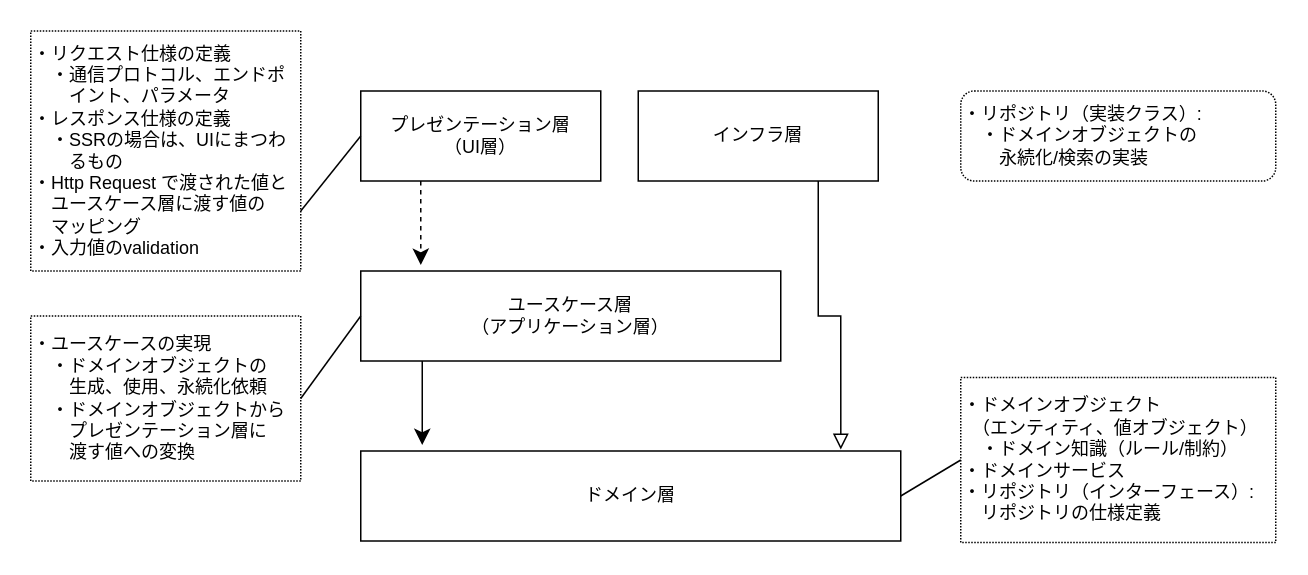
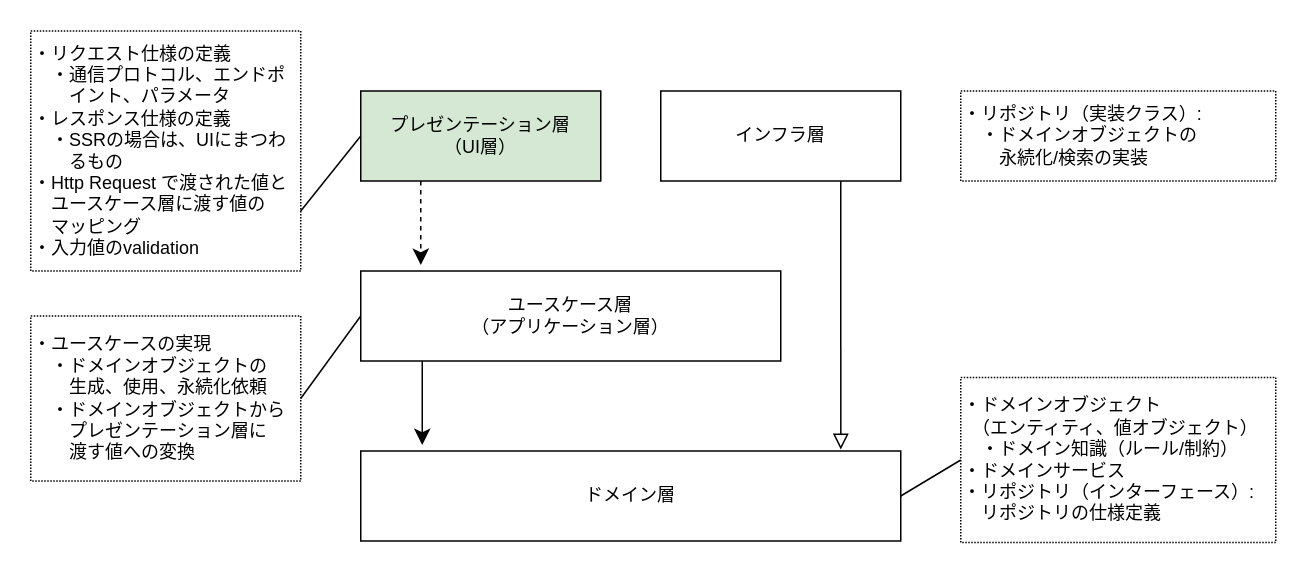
  <mxCell id="0" />
  <mxCell id="1" parent="0" />
  <mxCell id="2" style="edgeStyle=orthogonalEdgeStyle;rounded=0;orthogonalLoop=1;jettySize=auto;html=1;exitX=0.25;exitY=1;exitDx=0;exitDy=0;entryX=0.143;entryY=-0.067;entryDx=0;entryDy=0;entryPerimeter=0;endSize=8;startSize=8;dashed=1;" parent="1" source="3" target="6" edge="1"><mxGeometry relative="1" as="geometry" /></mxCell>
- <mxCell id="3" value="プレゼンテーション層&lt;br&gt;（UI層）" style="rounded=0;whiteSpace=wrap;html=1;" parent="1" vertex="1"><mxGeometry x="240" y="60" width="160" height="60" as="geometry" /></mxCell>
+ <mxCell id="3" value="プレゼンテーション層&lt;br&gt;（UI層）" style="rounded=0;whiteSpace=wrap;html=1;fillColor=#d5e8d4;" parent="1" vertex="1"><mxGeometry x="240" y="60" width="160" height="60" as="geometry" /></mxCell>
  <mxCell id="4" style="edgeStyle=orthogonalEdgeStyle;rounded=0;orthogonalLoop=1;jettySize=auto;html=1;exitX=0.75;exitY=1;exitDx=0;exitDy=0;entryX=0.889;entryY=-0.017;entryDx=0;entryDy=0;entryPerimeter=0;startSize=8;endArrow=block;endFill=0;endSize=8;" parent="1" source="5" target="7" edge="1"><mxGeometry relative="1" as="geometry" /></mxCell>
- <mxCell id="5" value="インフラ層" style="rounded=0;whiteSpace=wrap;html=1;" parent="1" vertex="1"><mxGeometry x="425" y="60" width="160" height="60" as="geometry" /></mxCell>
+ <mxCell id="5" value="インフラ層" style="rounded=0;whiteSpace=wrap;html=1;" parent="1" vertex="1"><mxGeometry x="440" y="60" width="160" height="60" as="geometry" /></mxCell>
  <mxCell id="6" value="ユースケース層&lt;br&gt;（アプリケーション層）" style="rounded=0;whiteSpace=wrap;html=1;" parent="1" vertex="1"><mxGeometry x="240" y="180" width="280" height="60" as="geometry" /></mxCell>
  <mxCell id="7" value="ドメイン層" style="rounded=0;whiteSpace=wrap;html=1;" parent="1" vertex="1"><mxGeometry x="240" y="300" width="360" height="60" as="geometry" /></mxCell>
  <mxCell id="8" style="edgeStyle=orthogonalEdgeStyle;rounded=0;orthogonalLoop=1;jettySize=auto;html=1;exitX=0.25;exitY=1;exitDx=0;exitDy=0;entryX=0.143;entryY=-0.067;entryDx=0;entryDy=0;entryPerimeter=0;endSize=8;startSize=8;" parent="1" edge="1"><mxGeometry relative="1" as="geometry"><mxPoint x="281" y="240" as="sourcePoint" /><mxPoint x="281" y="296" as="targetPoint" /></mxGeometry></mxCell>
  <mxCell id="9" value="&lt;span&gt;・リクエスト仕様の定義&lt;br&gt;　・通信プロトコル、エンドポ&lt;br&gt;　　イント、パラメータ&lt;br&gt;・レスポンス仕様の定義&lt;br&gt;&lt;/span&gt;　・SSRの場合は、UIにまつわ&lt;br&gt;　　るもの&lt;br&gt;&lt;span&gt;・Http Request で渡された値と&lt;br&gt;　ユースケース層に渡す値の&lt;br&gt;　マッピング&lt;/span&gt;&lt;br&gt;&lt;span&gt;・入力値のvalidation&lt;/span&gt;" style="rounded=0;whiteSpace=wrap;html=1;dashed=1;align=left;dashPattern=1 1;" parent="1" vertex="1"><mxGeometry x="20" y="20" width="180" height="160" as="geometry" /></mxCell>
- <mxCell id="10" value="・リポジトリ（実装クラス）:&lt;br&gt;　・ドメインオブジェクトの&lt;br&gt;　　永続化/検索の実装" style="whiteSpace=wrap;html=1;dashed=1;align=left;dashPattern=1 1;rounded=1;" parent="1" vertex="1"><mxGeometry x="640" y="60" width="210" height="60" as="geometry" /></mxCell>
+ <mxCell id="10" value="・リポジトリ（実装クラス）:&lt;br&gt;　・ドメインオブジェクトの&lt;br&gt;　　永続化/検索の実装" style="rounded=0;whiteSpace=wrap;html=1;dashed=1;align=left;dashPattern=1 1;" parent="1" vertex="1"><mxGeometry x="640" y="60" width="210" height="60" as="geometry" /></mxCell>
  <mxCell id="11" value="&lt;span&gt;・ユースケースの実現&lt;/span&gt;&lt;br&gt;&lt;span&gt;　・ドメインオブジェクトの&lt;br&gt;　　生成、使用、永続化依頼&lt;br&gt;　・ドメインオブジェクトから&lt;br&gt;　　プレゼンテーション層に&lt;br&gt;　　渡す値への変換&lt;br&gt;&lt;/span&gt;" style="rounded=0;whiteSpace=wrap;html=1;dashed=1;align=left;dashPattern=1 1;" parent="1" vertex="1"><mxGeometry x="20" y="210" width="180" height="110" as="geometry" /></mxCell>
  <mxCell id="12" value="&lt;span&gt;・ドメインオブジェクト&lt;br&gt;&lt;/span&gt;&lt;span&gt;　（エンティティ、値オブジェクト）&lt;br&gt;　・ドメイン知識（ルール/制約）&lt;br&gt;・ドメインサービス&lt;br&gt;・リポジトリ（インターフェース）:&lt;br&gt;　リポジトリの仕様定義&lt;br&gt;&lt;/span&gt;" style="rounded=0;whiteSpace=wrap;html=1;dashed=1;align=left;dashPattern=1 1;" parent="1" vertex="1"><mxGeometry x="640" y="251" width="210" height="110" as="geometry" /></mxCell>
  <mxCell id="13" value="" style="endArrow=none;html=1;exitX=1;exitY=0.75;exitDx=0;exitDy=0;entryX=0;entryY=0.5;entryDx=0;entryDy=0;" parent="1" source="9" target="3" edge="1"><mxGeometry width="50" height="50" relative="1" as="geometry"><mxPoint x="210" y="170" as="sourcePoint" /><mxPoint x="260" y="120" as="targetPoint" /></mxGeometry></mxCell>
  <mxCell id="14" value="" style="endArrow=none;html=1;exitX=1;exitY=0.5;exitDx=0;exitDy=0;entryX=0;entryY=0.5;entryDx=0;entryDy=0;" parent="1" source="11" target="6" edge="1"><mxGeometry width="50" height="50" relative="1" as="geometry"><mxPoint x="210" y="150" as="sourcePoint" /><mxPoint x="250" y="100" as="targetPoint" /></mxGeometry></mxCell>
  <mxCell id="15" value="" style="endArrow=none;html=1;exitX=1;exitY=0.5;exitDx=0;exitDy=0;entryX=0;entryY=0.5;entryDx=0;entryDy=0;" parent="1" source="7" target="12" edge="1"><mxGeometry width="50" height="50" relative="1" as="geometry"><mxPoint x="650" y="265" as="sourcePoint" /><mxPoint x="690" y="210" as="targetPoint" /></mxGeometry></mxCell>
